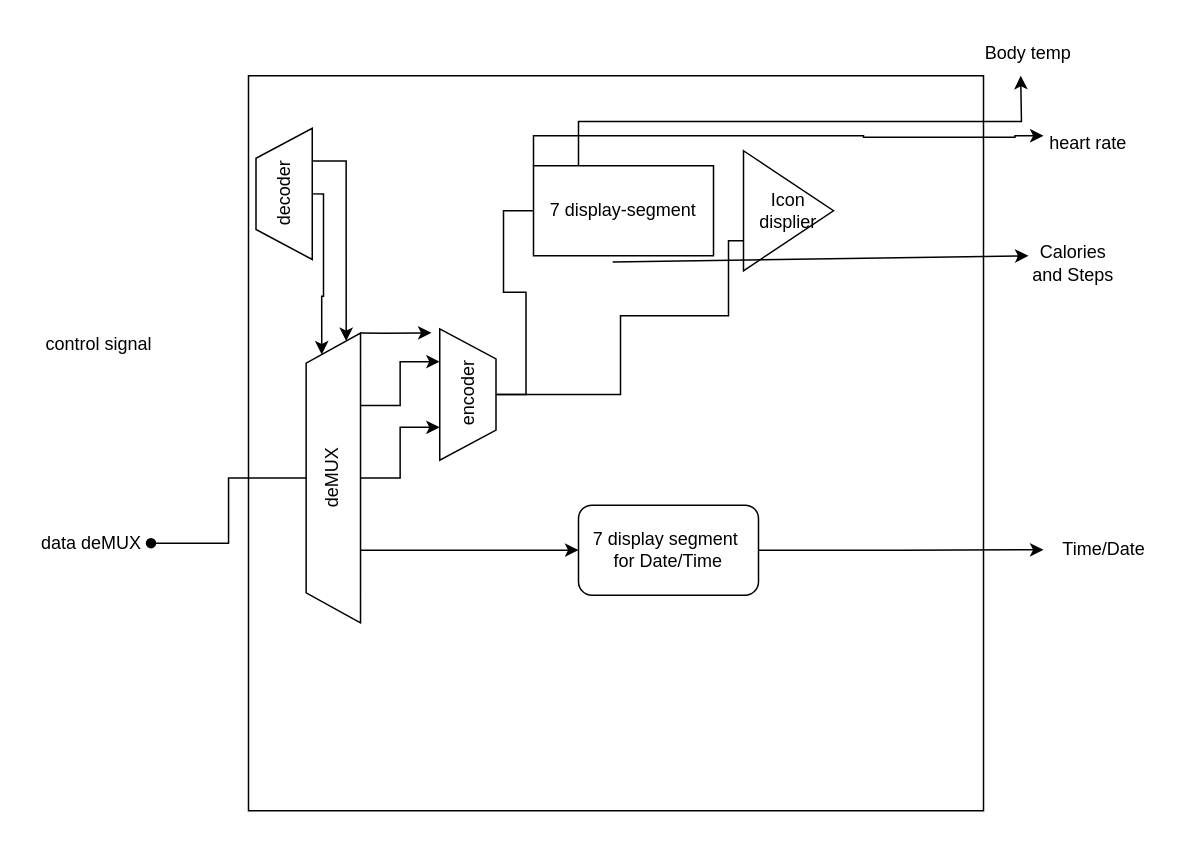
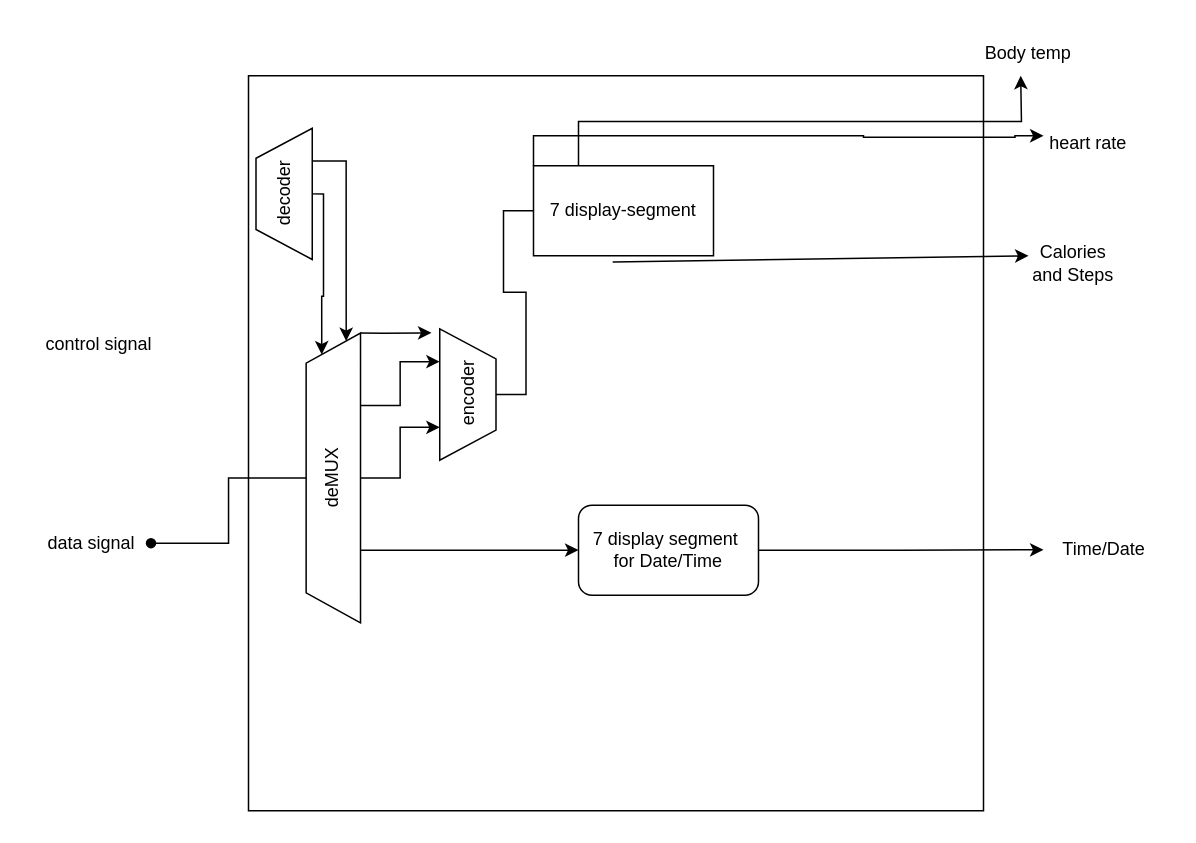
  <mxCell id="0" />
  <mxCell id="1" parent="0" />
  <mxCell id="2" value="" style="whiteSpace=wrap;html=1;aspect=fixed;" vertex="1" parent="1"><mxGeometry x="165" y="50" width="490" height="490" as="geometry" /></mxCell>
  <mxCell id="3" style="edgeStyle=orthogonalEdgeStyle;rounded=0;orthogonalLoop=1;jettySize=auto;html=1;exitX=0.75;exitY=1;exitDx=0;exitDy=0;entryX=0.25;entryY=1;entryDx=0;entryDy=0;" edge="1" parent="1" source="7" target="22"><mxGeometry relative="1" as="geometry" /></mxCell>
  <mxCell id="4" style="edgeStyle=orthogonalEdgeStyle;rounded=0;orthogonalLoop=1;jettySize=auto;html=1;exitX=1;exitY=1;exitDx=0;exitDy=0;entryX=0.03;entryY=1.147;entryDx=0;entryDy=0;entryPerimeter=0;" edge="1" parent="1" source="7" target="22"><mxGeometry relative="1" as="geometry"><Array as="points"><mxPoint x="255" y="221" /><mxPoint x="255" y="221" /></Array></mxGeometry></mxCell>
  <mxCell id="5" style="edgeStyle=orthogonalEdgeStyle;rounded=0;orthogonalLoop=1;jettySize=auto;html=1;exitX=0.5;exitY=1;exitDx=0;exitDy=0;entryX=0.75;entryY=1;entryDx=0;entryDy=0;" edge="1" parent="1" source="7" target="22"><mxGeometry relative="1" as="geometry" /></mxCell>
  <mxCell id="6" style="edgeStyle=orthogonalEdgeStyle;rounded=0;orthogonalLoop=1;jettySize=auto;html=1;exitX=0.25;exitY=1;exitDx=0;exitDy=0;entryX=0;entryY=0.5;entryDx=0;entryDy=0;" edge="1" parent="1" source="7" target="18"><mxGeometry relative="1" as="geometry" /></mxCell>
  <mxCell id="7" value="deMUX" style="shape=trapezoid;perimeter=trapezoidPerimeter;whiteSpace=wrap;html=1;fixedSize=1;rotation=-90;direction=east;" vertex="1" parent="1"><mxGeometry x="125" y="300" width="193.13" height="36.25" as="geometry" /></mxCell>
  <mxCell id="8" style="edgeStyle=orthogonalEdgeStyle;rounded=0;orthogonalLoop=1;jettySize=auto;html=1;exitX=0.75;exitY=1;exitDx=0;exitDy=0;entryX=1;entryY=0.75;entryDx=0;entryDy=0;" edge="1" parent="1" source="10" target="7"><mxGeometry relative="1" as="geometry" /></mxCell>
  <mxCell id="9" style="edgeStyle=orthogonalEdgeStyle;rounded=0;orthogonalLoop=1;jettySize=auto;html=1;exitX=0.5;exitY=1;exitDx=0;exitDy=0;entryX=1;entryY=0.25;entryDx=0;entryDy=0;" edge="1" parent="1" source="10" target="7"><mxGeometry relative="1" as="geometry"><Array as="points"><mxPoint x="215" y="129" /><mxPoint x="215" y="197" /><mxPoint x="214" y="197" /></Array></mxGeometry></mxCell>
  <mxCell id="10" value="decoder" style="shape=trapezoid;perimeter=trapezoidPerimeter;whiteSpace=wrap;html=1;fixedSize=1;rotation=-90;direction=east;" vertex="1" parent="1"><mxGeometry x="145" y="110" width="87.5" height="37.5" as="geometry" /></mxCell>
  <mxCell id="11" value="control signal" style="text;html=1;align=center;verticalAlign=middle;resizable=0;points=[];autosize=1;strokeColor=none;fillColor=none;" vertex="1" parent="1"><mxGeometry x="20" y="213.75" width="90" height="30" as="geometry" /></mxCell>
  <mxCell id="12" value="" style="edgeStyle=orthogonalEdgeStyle;rounded=0;orthogonalLoop=1;jettySize=auto;html=1;exitX=0.5;exitY=0;exitDx=0;exitDy=0;endArrow=oval;endFill=1;" edge="1" parent="1" source="7" target="13"><mxGeometry relative="1" as="geometry"><mxPoint x="100" y="329" as="targetPoint" /><mxPoint x="190" y="328" as="sourcePoint" /></mxGeometry></mxCell>
- <mxCell id="13" value="data deMUX" style="text;html=1;align=center;verticalAlign=middle;resizable=0;points=[];autosize=1;strokeColor=none;fillColor=none;" vertex="1" parent="1"><mxGeometry x="20" y="346.57" width="80" height="30" as="geometry" /></mxCell>
+ <mxCell id="13" value="data signal" style="text;html=1;align=center;verticalAlign=middle;resizable=0;points=[];autosize=1;strokeColor=none;fillColor=none;" vertex="1" parent="1"><mxGeometry x="20" y="346.57" width="80" height="30" as="geometry" /></mxCell>
  <mxCell id="14" style="edgeStyle=orthogonalEdgeStyle;rounded=0;orthogonalLoop=1;jettySize=auto;html=1;exitX=0;exitY=0;exitDx=0;exitDy=0;" edge="1" parent="1" source="16"><mxGeometry relative="1" as="geometry"><mxPoint x="695" y="90" as="targetPoint" /><Array as="points"><mxPoint x="355" y="90" /><mxPoint x="575" y="90" /><mxPoint x="575" y="91" /><mxPoint x="676" y="91" /></Array></mxGeometry></mxCell>
  <mxCell id="15" style="edgeStyle=orthogonalEdgeStyle;rounded=0;orthogonalLoop=1;jettySize=auto;html=1;exitX=0.25;exitY=0;exitDx=0;exitDy=0;" edge="1" parent="1" source="16"><mxGeometry relative="1" as="geometry"><mxPoint x="679.8" y="50" as="targetPoint" /></mxGeometry></mxCell>
  <mxCell id="16" value="7 display-segment" style="rounded=0;whiteSpace=wrap;html=1;" vertex="1" parent="1"><mxGeometry x="355" y="110" width="120" height="60" as="geometry" /></mxCell>
  <mxCell id="17" style="edgeStyle=orthogonalEdgeStyle;rounded=0;orthogonalLoop=1;jettySize=auto;html=1;exitX=1;exitY=0.5;exitDx=0;exitDy=0;" edge="1" parent="1" source="18"><mxGeometry relative="1" as="geometry"><mxPoint x="695" y="366" as="targetPoint" /></mxGeometry></mxCell>
  <mxCell id="18" value="7 display segment&amp;nbsp;&lt;br&gt;for Date/Time" style="whiteSpace=wrap;html=1;rounded=1;" vertex="1" parent="1"><mxGeometry x="385" y="336.25" width="120" height="60" as="geometry" /></mxCell>
- <mxCell id="19" style="edgeStyle=orthogonalEdgeStyle;rounded=0;orthogonalLoop=1;jettySize=auto;html=1;exitX=0;exitY=0.75;exitDx=0;exitDy=0;entryX=0.5;entryY=0;entryDx=0;entryDy=0;endArrow=none;endFill=0;" edge="1" parent="1" source="20" target="22"><mxGeometry relative="1" as="geometry"><Array as="points"><mxPoint x="485" y="160" /><mxPoint x="485" y="210" /><mxPoint x="413" y="210" /><mxPoint x="413" y="263" /></Array></mxGeometry></mxCell>
- <mxCell id="20" value="Icon displier" style="triangle;whiteSpace=wrap;html=1;" vertex="1" parent="1"><mxGeometry x="495" y="100" width="60" height="80" as="geometry" /></mxCell>
  <mxCell id="21" style="edgeStyle=orthogonalEdgeStyle;rounded=0;orthogonalLoop=1;jettySize=auto;html=1;exitX=0.5;exitY=0;exitDx=0;exitDy=0;entryX=0;entryY=0.5;entryDx=0;entryDy=0;endArrow=none;endFill=0;" edge="1" parent="1" source="22" target="16"><mxGeometry relative="1" as="geometry" /></mxCell>
  <mxCell id="22" value="encoder" style="shape=trapezoid;perimeter=trapezoidPerimeter;whiteSpace=wrap;html=1;fixedSize=1;rotation=-90;direction=west;" vertex="1" parent="1"><mxGeometry x="267.5" y="243.75" width="87.5" height="37.5" as="geometry" /></mxCell>
  <mxCell id="23" value="" style="endArrow=classic;html=1;rounded=0;exitX=0.44;exitY=1.07;exitDx=0;exitDy=0;exitPerimeter=0;" edge="1" parent="1" source="16"><mxGeometry width="50" height="50" relative="1" as="geometry"><mxPoint x="655" y="200" as="sourcePoint" /><mxPoint x="685" y="170" as="targetPoint" /><Array as="points"><mxPoint x="685" y="170" /></Array></mxGeometry></mxCell>
  <mxCell id="24" value="Body temp" style="text;html=1;strokeColor=none;fillColor=none;align=center;verticalAlign=middle;whiteSpace=wrap;rounded=0;" vertex="1" parent="1"><mxGeometry x="655" y="20" width="60" height="30" as="geometry" /></mxCell>
  <mxCell id="25" value="heart rate" style="text;html=1;strokeColor=none;fillColor=none;align=center;verticalAlign=middle;whiteSpace=wrap;rounded=0;" vertex="1" parent="1"><mxGeometry x="695" y="80" width="60" height="30" as="geometry" /></mxCell>
  <mxCell id="26" value="Calories and Steps" style="text;html=1;strokeColor=none;fillColor=none;align=center;verticalAlign=middle;whiteSpace=wrap;rounded=0;" vertex="1" parent="1"><mxGeometry x="685" y="160" width="60" height="30" as="geometry" /></mxCell>
  <mxCell id="27" value="Time/Date" style="text;html=1;align=center;verticalAlign=middle;resizable=0;points=[];autosize=1;strokeColor=none;fillColor=none;" vertex="1" parent="1"><mxGeometry x="695" y="351.25" width="80" height="30" as="geometry" /></mxCell>
